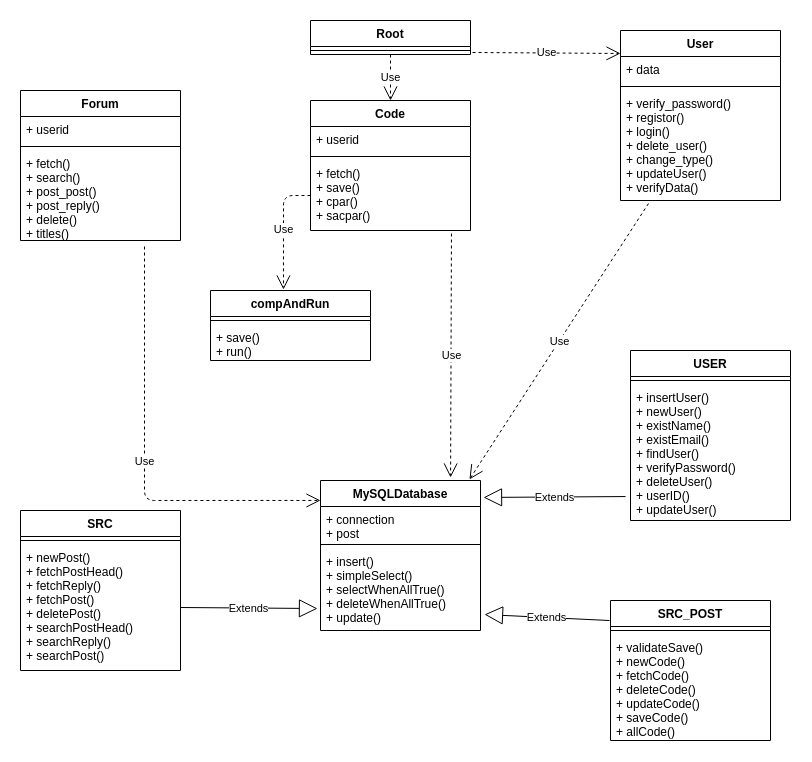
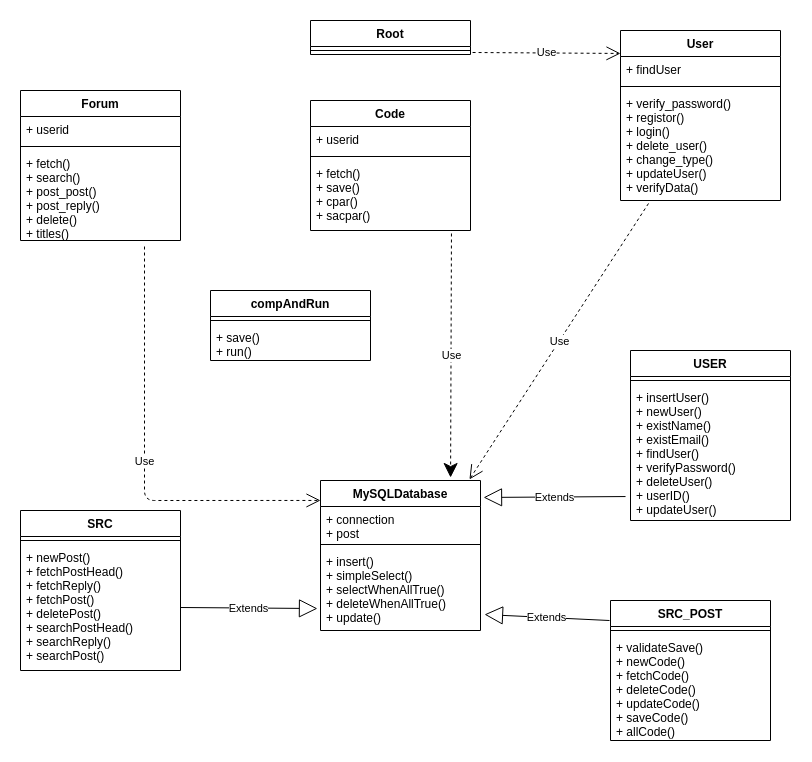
  <mxCell id="0" />
  <mxCell id="1" parent="0" />
  <mxCell id="2" value="Forum" style="swimlane;fontStyle=1;align=center;verticalAlign=top;childLayout=stackLayout;horizontal=1;startSize=26;horizontalStack=0;resizeParent=1;resizeParentMax=0;resizeLast=0;collapsible=1;marginBottom=0;" vertex="1" parent="1"><mxGeometry x="20" y="90" width="160" height="150" as="geometry" /></mxCell>
  <mxCell id="3" value="+ userid" style="text;strokeColor=none;fillColor=none;align=left;verticalAlign=top;spacingLeft=4;spacingRight=4;overflow=hidden;rotatable=0;points=[[0,0.5],[1,0.5]];portConstraint=eastwest;" vertex="1" parent="2"><mxGeometry y="26" width="160" height="26" as="geometry" /></mxCell>
  <mxCell id="4" value="" style="line;strokeWidth=1;fillColor=none;align=left;verticalAlign=middle;spacingTop=-1;spacingLeft=3;spacingRight=3;rotatable=0;labelPosition=right;points=[];portConstraint=eastwest;" vertex="1" parent="2"><mxGeometry y="52" width="160" height="8" as="geometry" /></mxCell>
  <mxCell id="5" value="+ fetch()&#10;+ search()&#10;+ post_post()&#10;+ post_reply()&#10;+ delete()&#10;+ titles()" style="text;strokeColor=none;fillColor=none;align=left;verticalAlign=top;spacingLeft=4;spacingRight=4;overflow=hidden;rotatable=0;points=[[0,0.5],[1,0.5]];portConstraint=eastwest;" vertex="1" parent="2"><mxGeometry y="60" width="160" height="90" as="geometry" /></mxCell>
  <mxCell id="6" value="Root" style="swimlane;fontStyle=1;align=center;verticalAlign=top;childLayout=stackLayout;horizontal=1;startSize=26;horizontalStack=0;resizeParent=1;resizeParentMax=0;resizeLast=0;collapsible=1;marginBottom=0;" vertex="1" parent="1"><mxGeometry x="310" y="20" width="160" height="34" as="geometry" /></mxCell>
  <mxCell id="7" value="" style="line;strokeWidth=1;fillColor=none;align=left;verticalAlign=middle;spacingTop=-1;spacingLeft=3;spacingRight=3;rotatable=0;labelPosition=right;points=[];portConstraint=eastwest;" vertex="1" parent="6"><mxGeometry y="26" width="160" height="8" as="geometry" /></mxCell>
  <mxCell id="8" value="Use" style="endArrow=open;endSize=12;dashed=1;html=1;exitX=1.013;exitY=0.75;exitDx=0;exitDy=0;entryX=0;entryY=0.135;entryDx=0;entryDy=0;entryPerimeter=0;exitPerimeter=0;" edge="1" parent="1" source="7" target="27"><mxGeometry width="160" relative="1" as="geometry"><mxPoint x="330" y="350" as="sourcePoint" /><mxPoint x="490" y="350" as="targetPoint" /></mxGeometry></mxCell>
- <mxCell id="9" value="Use" style="endArrow=open;endSize=12;dashed=1;html=1;exitX=0.5;exitY=1;exitDx=0;exitDy=0;entryX=0.5;entryY=0;entryDx=0;entryDy=0;" edge="1" parent="1" source="6" target="10"><mxGeometry width="160" relative="1" as="geometry"><mxPoint x="330" y="350" as="sourcePoint" /><mxPoint x="490" y="350" as="targetPoint" /></mxGeometry></mxCell>
  <mxCell id="10" value="Code" style="swimlane;fontStyle=1;align=center;verticalAlign=top;childLayout=stackLayout;horizontal=1;startSize=26;horizontalStack=0;resizeParent=1;resizeParentMax=0;resizeLast=0;collapsible=1;marginBottom=0;" vertex="1" parent="1"><mxGeometry x="310" y="100" width="160" height="130" as="geometry" /></mxCell>
  <mxCell id="11" value="+ userid" style="text;strokeColor=none;fillColor=none;align=left;verticalAlign=top;spacingLeft=4;spacingRight=4;overflow=hidden;rotatable=0;points=[[0,0.5],[1,0.5]];portConstraint=eastwest;" vertex="1" parent="10"><mxGeometry y="26" width="160" height="26" as="geometry" /></mxCell>
  <mxCell id="12" value="" style="line;strokeWidth=1;fillColor=none;align=left;verticalAlign=middle;spacingTop=-1;spacingLeft=3;spacingRight=3;rotatable=0;labelPosition=right;points=[];portConstraint=eastwest;" vertex="1" parent="10"><mxGeometry y="52" width="160" height="8" as="geometry" /></mxCell>
  <mxCell id="13" value="+ fetch()&#10;+ save()&#10;+ cpar()&#10;+ sacpar()" style="text;strokeColor=none;fillColor=none;align=left;verticalAlign=top;spacingLeft=4;spacingRight=4;overflow=hidden;rotatable=0;points=[[0,0.5],[1,0.5]];portConstraint=eastwest;" vertex="1" parent="10"><mxGeometry y="60" width="160" height="70" as="geometry" /></mxCell>
  <mxCell id="14" value="Extends" style="endArrow=block;endSize=16;endFill=0;html=1;entryX=1.019;entryY=0.113;entryDx=0;entryDy=0;entryPerimeter=0;exitX=-0.031;exitY=0.824;exitDx=0;exitDy=0;exitPerimeter=0;" edge="1" parent="1" source="33" target="17"><mxGeometry width="160" relative="1" as="geometry"><mxPoint x="330" y="350" as="sourcePoint" /><mxPoint x="490" y="350" as="targetPoint" /></mxGeometry></mxCell>
  <mxCell id="15" value="Extends" style="endArrow=block;endSize=16;endFill=0;html=1;exitX=1;exitY=0.5;exitDx=0;exitDy=0;entryX=-0.019;entryY=0.732;entryDx=0;entryDy=0;entryPerimeter=0;" edge="1" parent="1" source="36" target="20"><mxGeometry width="160" relative="1" as="geometry"><mxPoint x="330" y="350" as="sourcePoint" /><mxPoint x="490" y="350" as="targetPoint" /></mxGeometry></mxCell>
- <mxCell id="16" value="Use" style="endArrow=open;endSize=12;dashed=1;html=1;exitX=0;exitY=0.5;exitDx=0;exitDy=0;entryX=0.456;entryY=-0.014;entryDx=0;entryDy=0;entryPerimeter=0;" edge="1" parent="1" source="13" target="23"><mxGeometry width="160" relative="1" as="geometry"><mxPoint x="330" y="250" as="sourcePoint" /><mxPoint x="490" y="250" as="targetPoint" /><Array as="points"><mxPoint x="283" y="195" /></Array></mxGeometry></mxCell>
  <mxCell id="17" value="MySQLDatabase" style="swimlane;fontStyle=1;align=center;verticalAlign=top;childLayout=stackLayout;horizontal=1;startSize=26;horizontalStack=0;resizeParent=1;resizeParentMax=0;resizeLast=0;collapsible=1;marginBottom=0;" vertex="1" parent="1"><mxGeometry x="320" y="480" width="160" height="150" as="geometry" /></mxCell>
  <mxCell id="18" value="+ connection&#10;+ post" style="text;strokeColor=none;fillColor=none;align=left;verticalAlign=top;spacingLeft=4;spacingRight=4;overflow=hidden;rotatable=0;points=[[0,0.5],[1,0.5]];portConstraint=eastwest;" vertex="1" parent="17"><mxGeometry y="26" width="160" height="34" as="geometry" /></mxCell>
  <mxCell id="19" value="" style="line;strokeWidth=1;fillColor=none;align=left;verticalAlign=middle;spacingTop=-1;spacingLeft=3;spacingRight=3;rotatable=0;labelPosition=right;points=[];portConstraint=eastwest;" vertex="1" parent="17"><mxGeometry y="60" width="160" height="8" as="geometry" /></mxCell>
  <mxCell id="20" value="+ insert()&#10;+ simpleSelect()&#10;+ selectWhenAllTrue()&#10;+ deleteWhenAllTrue()&#10;+ update()" style="text;strokeColor=none;fillColor=none;align=left;verticalAlign=top;spacingLeft=4;spacingRight=4;overflow=hidden;rotatable=0;points=[[0,0.5],[1,0.5]];portConstraint=eastwest;" vertex="1" parent="17"><mxGeometry y="68" width="160" height="82" as="geometry" /></mxCell>
  <mxCell id="21" value="Extends" style="endArrow=block;endSize=16;endFill=0;html=1;exitX=-0.006;exitY=0.143;exitDx=0;exitDy=0;exitPerimeter=0;entryX=1.025;entryY=0.805;entryDx=0;entryDy=0;entryPerimeter=0;" edge="1" parent="1" source="38" target="20"><mxGeometry width="160" relative="1" as="geometry"><mxPoint x="330" y="450" as="sourcePoint" /><mxPoint x="490" y="450" as="targetPoint" /></mxGeometry></mxCell>
- <mxCell id="22" value="Use" style="endArrow=open;endSize=12;dashed=1;html=1;exitX=0.881;exitY=1.043;exitDx=0;exitDy=0;exitPerimeter=0;entryX=0.813;entryY=-0.02;entryDx=0;entryDy=0;entryPerimeter=0;" edge="1" parent="1" source="13" target="17"><mxGeometry width="160" relative="1" as="geometry"><mxPoint x="330" y="250" as="sourcePoint" /><mxPoint x="490" y="250" as="targetPoint" /></mxGeometry></mxCell>
+ <mxCell id="22" value="Use" style="endArrow=classic;endSize=12;dashed=1;html=1;exitX=0.881;exitY=1.043;exitDx=0;exitDy=0;exitPerimeter=0;entryX=0.813;entryY=-0.02;entryDx=0;entryDy=0;entryPerimeter=0;" edge="1" parent="1" source="13" target="17"><mxGeometry width="160" relative="1" as="geometry"><mxPoint x="330" y="250" as="sourcePoint" /><mxPoint x="490" y="250" as="targetPoint" /></mxGeometry></mxCell>
  <mxCell id="23" value="compAndRun" style="swimlane;fontStyle=1;align=center;verticalAlign=top;childLayout=stackLayout;horizontal=1;startSize=26;horizontalStack=0;resizeParent=1;resizeParentMax=0;resizeLast=0;collapsible=1;marginBottom=0;" vertex="1" parent="1"><mxGeometry x="210" y="290" width="160" height="70" as="geometry" /></mxCell>
  <mxCell id="24" value="" style="line;strokeWidth=1;fillColor=none;align=left;verticalAlign=middle;spacingTop=-1;spacingLeft=3;spacingRight=3;rotatable=0;labelPosition=right;points=[];portConstraint=eastwest;" vertex="1" parent="23"><mxGeometry y="26" width="160" height="8" as="geometry" /></mxCell>
  <mxCell id="25" value="+ save()&#10;+ run()" style="text;strokeColor=none;fillColor=none;align=left;verticalAlign=top;spacingLeft=4;spacingRight=4;overflow=hidden;rotatable=0;points=[[0,0.5],[1,0.5]];portConstraint=eastwest;" vertex="1" parent="23"><mxGeometry y="34" width="160" height="36" as="geometry" /></mxCell>
  <mxCell id="26" value="Use" style="endArrow=open;endSize=12;dashed=1;html=1;exitX=0.175;exitY=1.027;exitDx=0;exitDy=0;exitPerimeter=0;entryX=0.931;entryY=-0.007;entryDx=0;entryDy=0;entryPerimeter=0;" edge="1" parent="1" source="30" target="17"><mxGeometry width="160" relative="1" as="geometry"><mxPoint x="330" y="450" as="sourcePoint" /><mxPoint x="490" y="450" as="targetPoint" /></mxGeometry></mxCell>
  <mxCell id="27" value="User" style="swimlane;fontStyle=1;align=center;verticalAlign=top;childLayout=stackLayout;horizontal=1;startSize=26;horizontalStack=0;resizeParent=1;resizeParentMax=0;resizeLast=0;collapsible=1;marginBottom=0;" vertex="1" parent="1"><mxGeometry x="620" y="30" width="160" height="170" as="geometry" /></mxCell>
- <mxCell id="28" value="+ data" style="text;strokeColor=none;fillColor=none;align=left;verticalAlign=top;spacingLeft=4;spacingRight=4;overflow=hidden;rotatable=0;points=[[0,0.5],[1,0.5]];portConstraint=eastwest;" vertex="1" parent="27"><mxGeometry y="26" width="160" height="26" as="geometry" /></mxCell>
+ <mxCell id="28" value="+ findUser" style="text;strokeColor=none;fillColor=none;align=left;verticalAlign=top;spacingLeft=4;spacingRight=4;overflow=hidden;rotatable=0;points=[[0,0.5],[1,0.5]];portConstraint=eastwest;" vertex="1" parent="27"><mxGeometry y="26" width="160" height="26" as="geometry" /></mxCell>
  <mxCell id="29" value="" style="line;strokeWidth=1;fillColor=none;align=left;verticalAlign=middle;spacingTop=-1;spacingLeft=3;spacingRight=3;rotatable=0;labelPosition=right;points=[];portConstraint=eastwest;" vertex="1" parent="27"><mxGeometry y="52" width="160" height="8" as="geometry" /></mxCell>
  <mxCell id="30" value="+ verify_password()&#10;+ registor()&#10;+ login()&#10;+ delete_user()&#10;+ change_type()&#10;+ updateUser()&#10;+ verifyData()" style="text;strokeColor=none;fillColor=none;align=left;verticalAlign=top;spacingLeft=4;spacingRight=4;overflow=hidden;rotatable=0;points=[[0,0.5],[1,0.5]];portConstraint=eastwest;" vertex="1" parent="27"><mxGeometry y="60" width="160" height="110" as="geometry" /></mxCell>
  <mxCell id="31" value="USER" style="swimlane;fontStyle=1;align=center;verticalAlign=top;childLayout=stackLayout;horizontal=1;startSize=26;horizontalStack=0;resizeParent=1;resizeParentMax=0;resizeLast=0;collapsible=1;marginBottom=0;" vertex="1" parent="1"><mxGeometry x="630" y="350" width="160" height="170" as="geometry" /></mxCell>
  <mxCell id="32" value="" style="line;strokeWidth=1;fillColor=none;align=left;verticalAlign=middle;spacingTop=-1;spacingLeft=3;spacingRight=3;rotatable=0;labelPosition=right;points=[];portConstraint=eastwest;" vertex="1" parent="31"><mxGeometry y="26" width="160" height="8" as="geometry" /></mxCell>
  <mxCell id="33" value="+ insertUser()&#10;+ newUser()&#10;+ existName()&#10;+ existEmail()&#10;+ findUser()&#10;+ verifyPassword()&#10;+ deleteUser()&#10;+ userID()&#10;+ updateUser()" style="text;strokeColor=none;fillColor=none;align=left;verticalAlign=top;spacingLeft=4;spacingRight=4;overflow=hidden;rotatable=0;points=[[0,0.5],[1,0.5]];portConstraint=eastwest;" vertex="1" parent="31"><mxGeometry y="34" width="160" height="136" as="geometry" /></mxCell>
  <mxCell id="34" value="SRC" style="swimlane;fontStyle=1;align=center;verticalAlign=top;childLayout=stackLayout;horizontal=1;startSize=26;horizontalStack=0;resizeParent=1;resizeParentMax=0;resizeLast=0;collapsible=1;marginBottom=0;" vertex="1" parent="1"><mxGeometry x="20" y="510" width="160" height="160" as="geometry" /></mxCell>
  <mxCell id="35" value="" style="line;strokeWidth=1;fillColor=none;align=left;verticalAlign=middle;spacingTop=-1;spacingLeft=3;spacingRight=3;rotatable=0;labelPosition=right;points=[];portConstraint=eastwest;" vertex="1" parent="34"><mxGeometry y="26" width="160" height="8" as="geometry" /></mxCell>
  <mxCell id="36" value="+ newPost()&#10;+ fetchPostHead()&#10;+ fetchReply()&#10;+ fetchPost()&#10;+ deletePost()&#10;+ searchPostHead()&#10;+ searchReply()&#10;+ searchPost()" style="text;strokeColor=none;fillColor=none;align=left;verticalAlign=top;spacingLeft=4;spacingRight=4;overflow=hidden;rotatable=0;points=[[0,0.5],[1,0.5]];portConstraint=eastwest;" vertex="1" parent="34"><mxGeometry y="34" width="160" height="126" as="geometry" /></mxCell>
  <mxCell id="37" value="Use" style="endArrow=open;endSize=12;dashed=1;html=1;exitX=0.775;exitY=1.067;exitDx=0;exitDy=0;exitPerimeter=0;entryX=0;entryY=0.133;entryDx=0;entryDy=0;entryPerimeter=0;" edge="1" parent="1" source="5" target="17"><mxGeometry width="160" relative="1" as="geometry"><mxPoint x="330" y="350" as="sourcePoint" /><mxPoint x="490" y="350" as="targetPoint" /><Array as="points"><mxPoint x="144" y="500" /></Array></mxGeometry></mxCell>
  <mxCell id="38" value="SRC_POST" style="swimlane;fontStyle=1;align=center;verticalAlign=top;childLayout=stackLayout;horizontal=1;startSize=26;horizontalStack=0;resizeParent=1;resizeParentMax=0;resizeLast=0;collapsible=1;marginBottom=0;" vertex="1" parent="1"><mxGeometry x="610" y="600" width="160" height="140" as="geometry" /></mxCell>
  <mxCell id="39" value="" style="line;strokeWidth=1;fillColor=none;align=left;verticalAlign=middle;spacingTop=-1;spacingLeft=3;spacingRight=3;rotatable=0;labelPosition=right;points=[];portConstraint=eastwest;" vertex="1" parent="38"><mxGeometry y="26" width="160" height="8" as="geometry" /></mxCell>
  <mxCell id="40" value="+ validateSave()&#10;+ newCode()&#10;+ fetchCode()&#10;+ deleteCode()&#10;+ updateCode()&#10;+ saveCode()&#10;+ allCode()" style="text;strokeColor=none;fillColor=none;align=left;verticalAlign=top;spacingLeft=4;spacingRight=4;overflow=hidden;rotatable=0;points=[[0,0.5],[1,0.5]];portConstraint=eastwest;" vertex="1" parent="38"><mxGeometry y="34" width="160" height="106" as="geometry" /></mxCell>
